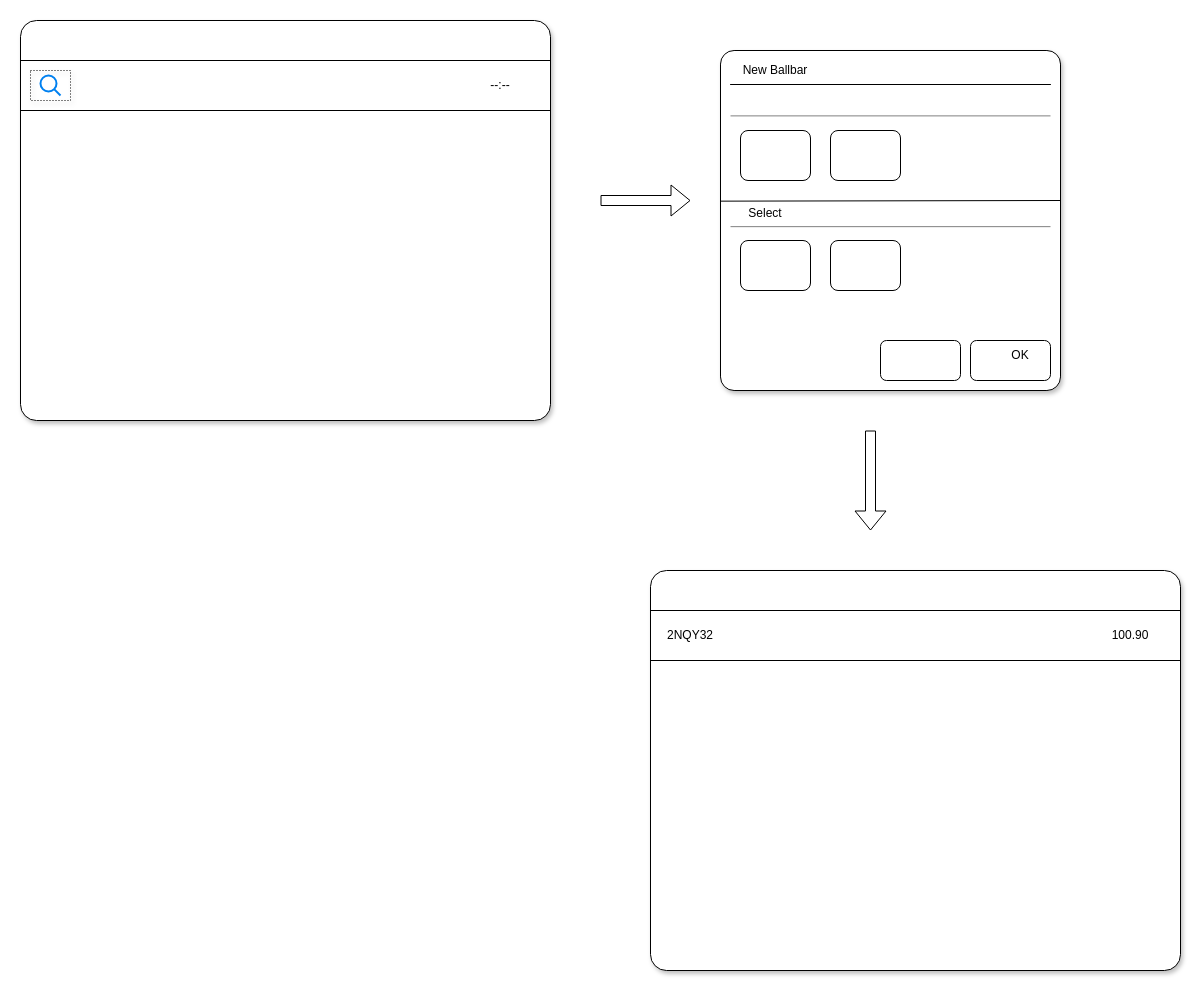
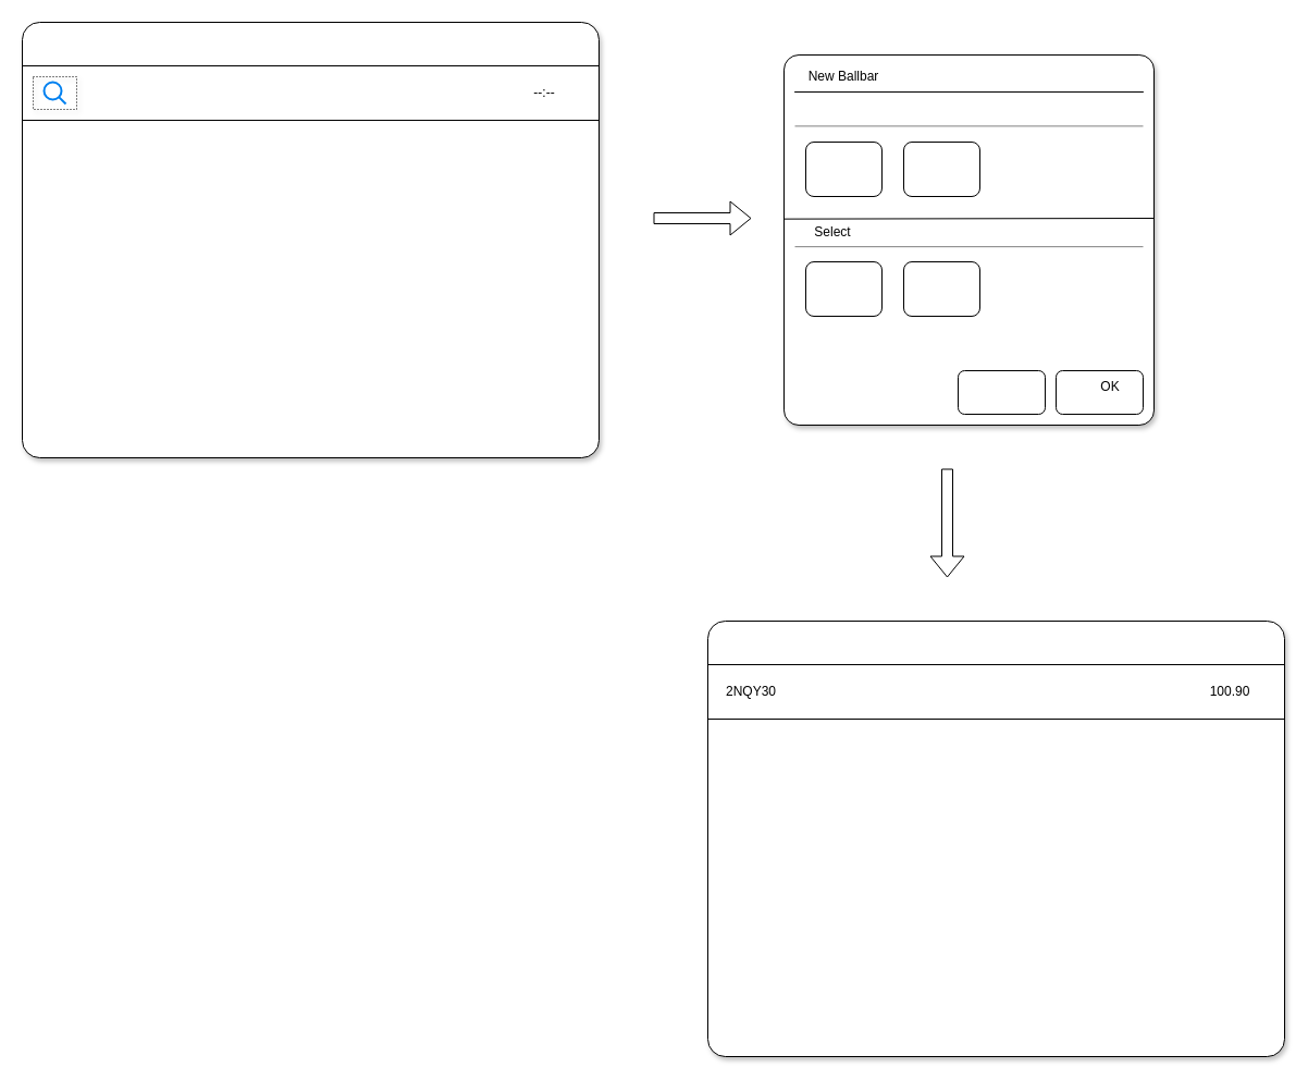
  <mxCell id="0" />
  <mxCell id="1" parent="0" />
  <mxCell id="2" value="" style="rounded=1;whiteSpace=wrap;html=1;shadow=1;arcSize=4;" vertex="1" parent="1"><mxGeometry x="20" y="20" width="530" height="400" as="geometry" /></mxCell>
  <mxCell id="3" value="" style="endArrow=none;html=1;rounded=0;" edge="1" parent="1"><mxGeometry width="50" height="50" relative="1" as="geometry"><mxPoint x="535" y="60" as="sourcePoint" /><mxPoint x="35" y="60" as="targetPoint" /></mxGeometry></mxCell>
  <mxCell id="4" value="" style="group" vertex="1" connectable="0" parent="1"><mxGeometry x="20" y="60" width="530" height="50" as="geometry" /></mxCell>
  <mxCell id="5" value="" style="rounded=0;whiteSpace=wrap;html=1;" vertex="1" parent="4"><mxGeometry width="530" height="50" as="geometry" /></mxCell>
  <mxCell id="6" value="--:--" style="text;html=1;align=center;verticalAlign=middle;whiteSpace=wrap;rounded=0;" vertex="1" parent="4"><mxGeometry x="450" y="10" width="60" height="30" as="geometry" /></mxCell>
  <mxCell id="7" value="" style="group;rounded=0;shadow=1;strokeColor=default;dashed=1;dashPattern=1 2;" vertex="1" connectable="0" parent="4"><mxGeometry x="10" y="10" width="40" height="30" as="geometry" /></mxCell>
  <mxCell id="8" value="" style="rounded=1;whiteSpace=wrap;html=1;verticalLabelPosition=bottom;labelBackgroundColor=#ffffff;verticalAlign=top;strokeWidth=2;strokeColor=#0080F0;shadow=0;dashed=0;shape=mxgraph.ios7.icons.looking_glass;aspect=fixed;" vertex="1" parent="7"><mxGeometry x="10" y="5" width="20" height="20" as="geometry" /></mxCell>
  <mxCell id="9" value="" style="group" vertex="1" connectable="0" parent="1"><mxGeometry x="720" y="50" width="340" height="340" as="geometry" /></mxCell>
  <mxCell id="10" value="" style="rounded=1;whiteSpace=wrap;html=1;shadow=1;arcSize=4;" vertex="1" parent="9"><mxGeometry width="340" height="340" as="geometry" /></mxCell>
  <mxCell id="11" value="" style="endArrow=none;html=1;rounded=0;" edge="1" parent="9"><mxGeometry width="50" height="50" relative="1" as="geometry"><mxPoint x="330.377" y="34" as="sourcePoint" /><mxPoint x="9.623" y="34" as="targetPoint" /></mxGeometry></mxCell>
  <mxCell id="12" value="" style="endArrow=none;html=1;rounded=0;" edge="1" parent="9"><mxGeometry width="50" height="50" relative="1" as="geometry"><mxPoint y="150.65" as="sourcePoint" /><mxPoint x="340" y="149.996" as="targetPoint" /></mxGeometry></mxCell>
  <mxCell id="13" value="New Ballbar" style="text;html=1;align=center;verticalAlign=middle;whiteSpace=wrap;rounded=0;" vertex="1" parent="9"><mxGeometry x="10" width="90" height="39.231" as="geometry" /></mxCell>
  <mxCell id="14" value="" style="endArrow=none;html=1;rounded=0;strokeColor=#808080;" edge="1" parent="9"><mxGeometry width="50" height="50" relative="1" as="geometry"><mxPoint x="10" y="65.385" as="sourcePoint" /><mxPoint x="330" y="65.385" as="targetPoint" /></mxGeometry></mxCell>
  <mxCell id="15" value="Select" style="text;html=1;align=center;verticalAlign=middle;whiteSpace=wrap;rounded=0;" vertex="1" parent="9"><mxGeometry y="150" width="90" height="26.154" as="geometry" /></mxCell>
  <mxCell id="16" value="" style="endArrow=none;html=1;rounded=0;strokeColor=#808080;" edge="1" parent="9"><mxGeometry width="50" height="50" relative="1" as="geometry"><mxPoint x="10" y="176.154" as="sourcePoint" /><mxPoint x="330" y="176.154" as="targetPoint" /></mxGeometry></mxCell>
  <mxCell id="17" value="" style="rounded=1;whiteSpace=wrap;html=1;" vertex="1" parent="9"><mxGeometry x="20" y="80" width="70" height="50" as="geometry" /></mxCell>
  <mxCell id="18" value="" style="rounded=1;whiteSpace=wrap;html=1;" vertex="1" parent="9"><mxGeometry x="110" y="80" width="70" height="50" as="geometry" /></mxCell>
  <mxCell id="19" value="" style="rounded=1;whiteSpace=wrap;html=1;" vertex="1" parent="9"><mxGeometry x="20" y="190" width="70" height="50" as="geometry" /></mxCell>
  <mxCell id="20" value="" style="rounded=1;whiteSpace=wrap;html=1;" vertex="1" parent="9"><mxGeometry x="110" y="190" width="70" height="50" as="geometry" /></mxCell>
  <mxCell id="21" value="" style="group" vertex="1" connectable="0" parent="9"><mxGeometry x="250" y="290" width="80" height="40" as="geometry" /></mxCell>
  <mxCell id="22" value="" style="rounded=1;whiteSpace=wrap;html=1;" vertex="1" parent="21"><mxGeometry width="80" height="40" as="geometry" /></mxCell>
  <mxCell id="23" value="OK" style="text;html=1;align=center;verticalAlign=middle;whiteSpace=wrap;rounded=0;" vertex="1" parent="21"><mxGeometry x="34" y="3" width="32" height="24" as="geometry" /></mxCell>
  <mxCell id="24" value="" style="group" vertex="1" connectable="0" parent="9"><mxGeometry x="160" y="290" width="80" height="40" as="geometry" /></mxCell>
  <mxCell id="25" value="" style="rounded=1;whiteSpace=wrap;html=1;" vertex="1" parent="24"><mxGeometry width="80" height="40" as="geometry" /></mxCell>
  <mxCell id="26" value="" style="shape=flexArrow;endArrow=classic;html=1;rounded=0;" edge="1" parent="1"><mxGeometry width="50" height="50" relative="1" as="geometry"><mxPoint x="600" y="200" as="sourcePoint" /><mxPoint x="690" y="200" as="targetPoint" /></mxGeometry></mxCell>
  <mxCell id="27" value="" style="rounded=1;whiteSpace=wrap;html=1;shadow=1;arcSize=4;" vertex="1" parent="1"><mxGeometry x="650" y="570" width="530" height="400" as="geometry" /></mxCell>
  <mxCell id="28" value="" style="endArrow=none;html=1;rounded=0;" edge="1" parent="1"><mxGeometry width="50" height="50" relative="1" as="geometry"><mxPoint x="1165" y="610" as="sourcePoint" /><mxPoint x="665" y="610" as="targetPoint" /></mxGeometry></mxCell>
  <mxCell id="29" value="" style="group" vertex="1" connectable="0" parent="1"><mxGeometry x="650" y="610" width="530" height="50" as="geometry" /></mxCell>
  <mxCell id="30" value="" style="rounded=0;whiteSpace=wrap;html=1;" vertex="1" parent="29"><mxGeometry width="530" height="50" as="geometry" /></mxCell>
  <mxCell id="31" value="100.90" style="text;html=1;align=center;verticalAlign=middle;whiteSpace=wrap;rounded=0;" vertex="1" parent="29"><mxGeometry x="450" y="10" width="60" height="30" as="geometry" /></mxCell>
- <mxCell id="32" value="2NQY32" style="text;html=1;align=center;verticalAlign=middle;whiteSpace=wrap;rounded=0;" vertex="1" parent="29"><mxGeometry x="10" y="10" width="60" height="30" as="geometry" /></mxCell>
+ <mxCell id="32" value="2NQY30" style="text;html=1;align=center;verticalAlign=middle;whiteSpace=wrap;rounded=0;" vertex="1" parent="29"><mxGeometry x="10" y="10" width="60" height="30" as="geometry" /></mxCell>
  <mxCell id="33" value="" style="shape=flexArrow;endArrow=classic;html=1;rounded=0;" edge="1" parent="1"><mxGeometry width="50" height="50" relative="1" as="geometry"><mxPoint x="870" y="430" as="sourcePoint" /><mxPoint x="870" y="530" as="targetPoint" /></mxGeometry></mxCell>
